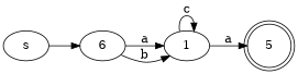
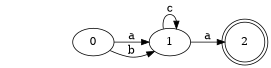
  digraph {
    rankdir=LR
-   2 [shape=doublecircle label=5]
-   s
-   0 [label=6]
+   2 [shape=doublecircle]
+   0
    1
    subgraph sub_1 {
      2
    }
-   s -> 0
    0 -> 1 [label=a]
    0 -> 1 [label=b]
    1 -> 2 [label=a]
    1 -> 1 [label=c]
  }
